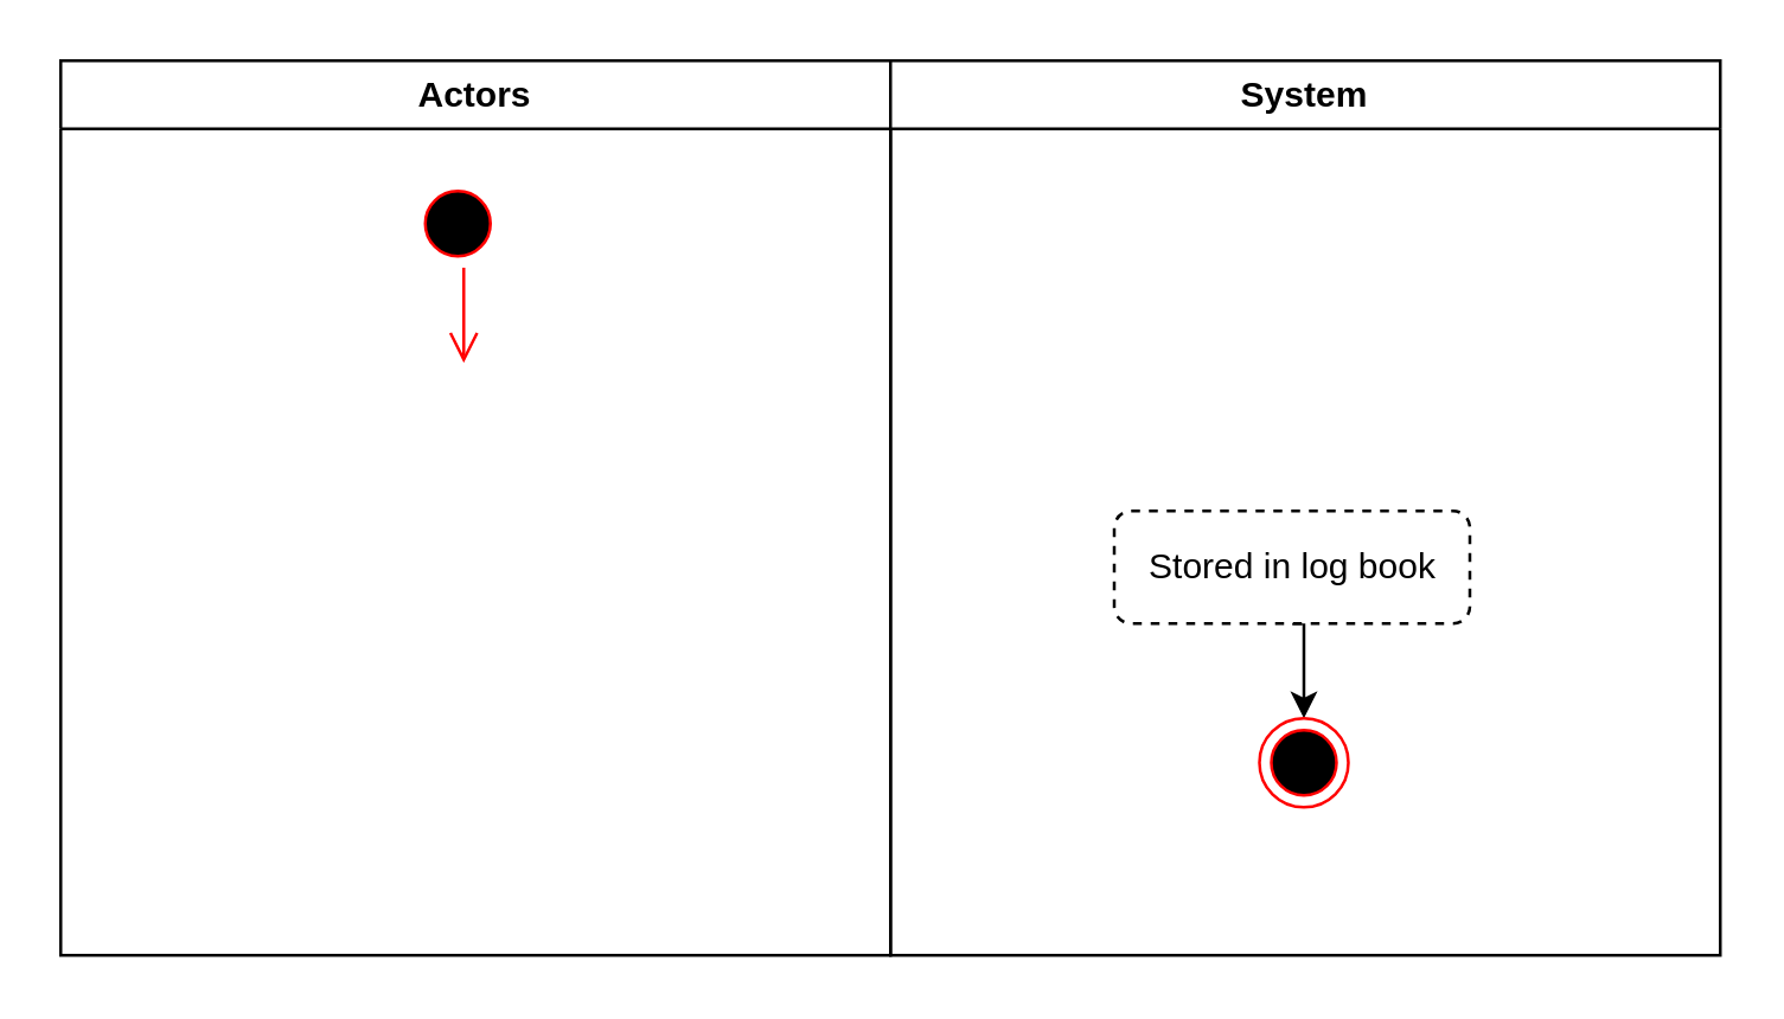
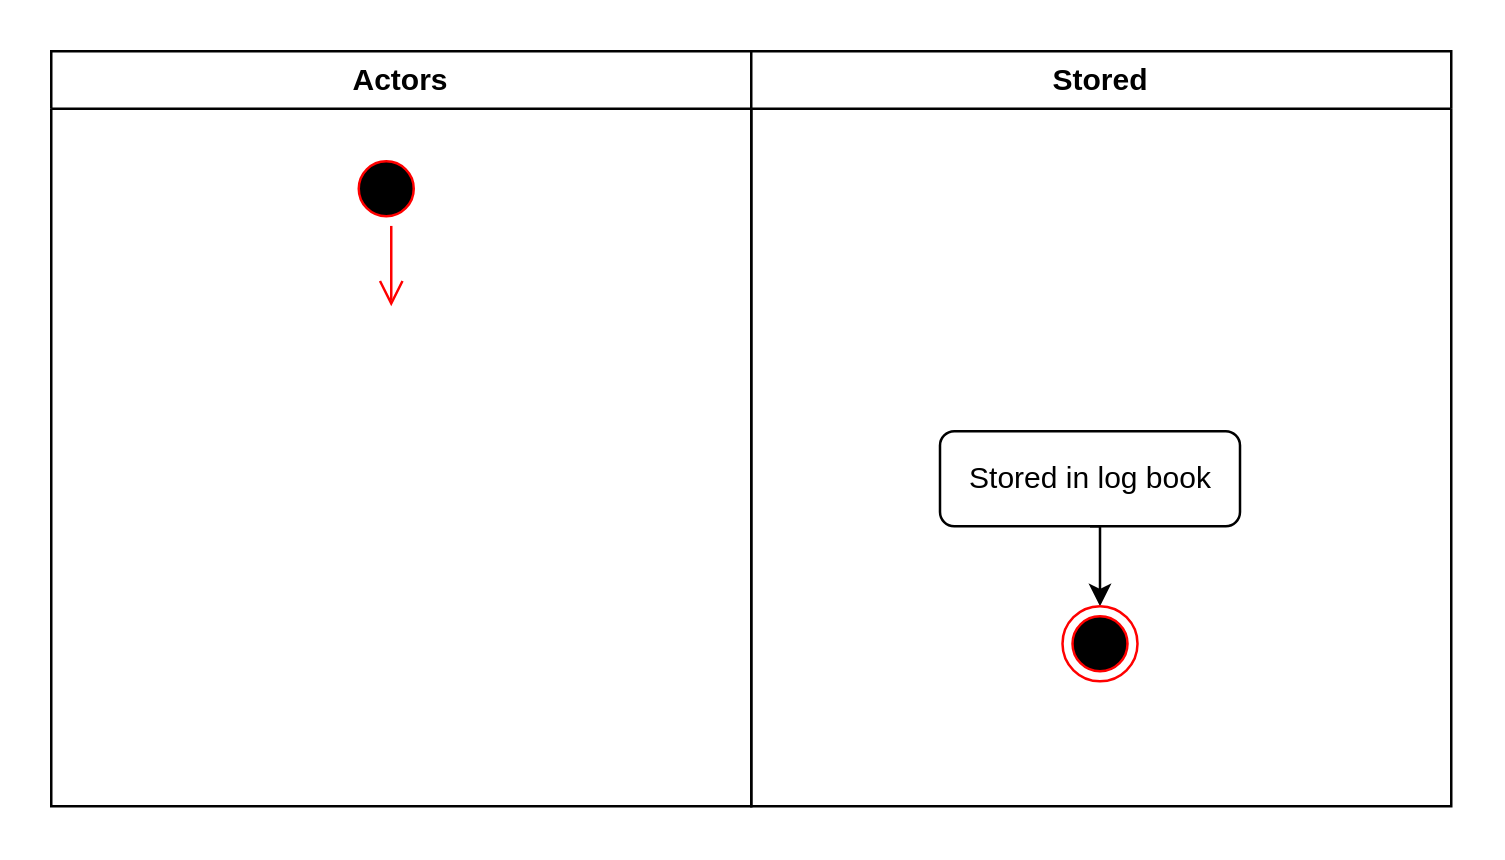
  <mxCell id="0" />
  <mxCell id="1" parent="0" />
  <mxCell id="2" value="Actors" style="swimlane;whiteSpace=wrap" parent="1" vertex="1"><mxGeometry x="20" y="20" width="280" height="302" as="geometry" /></mxCell>
  <mxCell id="3" value="" style="ellipse;shape=startState;fillColor=#000000;strokeColor=#ff0000;" parent="2" vertex="1"><mxGeometry x="119" y="40" width="30" height="30" as="geometry" /></mxCell>
  <mxCell id="4" value="" style="edgeStyle=elbowEdgeStyle;elbow=horizontal;verticalAlign=bottom;endArrow=open;endSize=8;strokeColor=#FF0000;endFill=1;rounded=0" parent="2" source="3" edge="1"><mxGeometry x="40.5" y="20" as="geometry"><mxPoint x="135.5" y="102" as="targetPoint" /></mxGeometry></mxCell>
- <mxCell id="5" value="System" style="swimlane;whiteSpace=wrap" parent="1" vertex="1"><mxGeometry x="300" y="20" width="280" height="302" as="geometry" /></mxCell>
+ <mxCell id="5" value="Stored" style="swimlane;whiteSpace=wrap" parent="1" vertex="1"><mxGeometry x="300" y="20" width="280" height="302" as="geometry" /></mxCell>
  <mxCell id="6" style="edgeStyle=orthogonalEdgeStyle;rounded=0;orthogonalLoop=1;jettySize=auto;html=1;exitX=0.5;exitY=1;exitDx=0;exitDy=0;entryX=0.5;entryY=0;entryDx=0;entryDy=0;" edge="1" parent="5" source="7" target="8"><mxGeometry relative="1" as="geometry" /></mxCell>
- <mxCell id="7" value="Stored in log book" style="rounded=1;whiteSpace=wrap;html=1;dashed=1;" vertex="1" parent="5"><mxGeometry x="75.5" y="152" width="120" height="38" as="geometry" /></mxCell>
+ <mxCell id="7" value="Stored in log book" style="rounded=1;whiteSpace=wrap;html=1;" vertex="1" parent="5"><mxGeometry x="75.5" y="152" width="120" height="38" as="geometry" /></mxCell>
  <mxCell id="8" value="" style="ellipse;html=1;shape=endState;fillColor=#000000;strokeColor=#ff0000;" vertex="1" parent="5"><mxGeometry x="124.5" y="222" width="30" height="30" as="geometry" /></mxCell>
